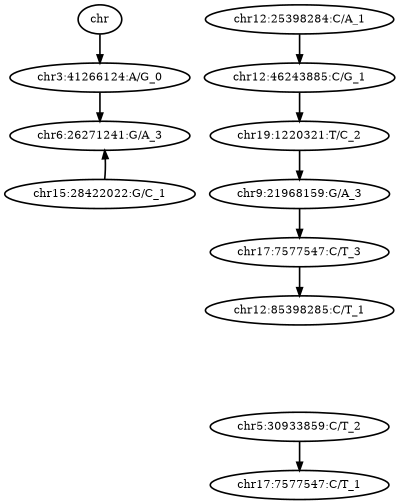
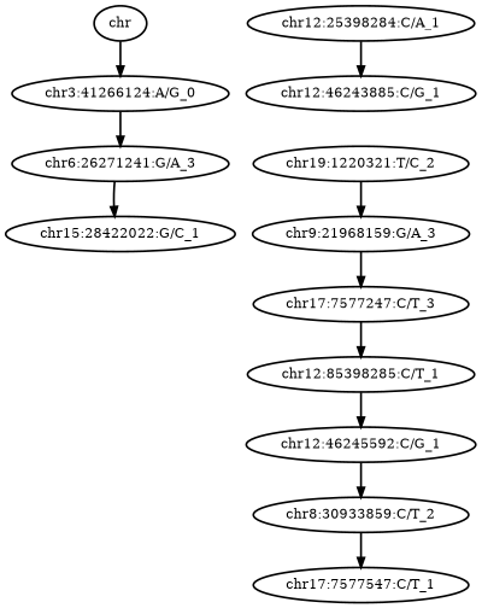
  digraph {
    rankdir=TB
    node [style=bold]
    edge [style=bold]
    n1 [label=chr]
    n2 [label="chr3:41266124:A/G_0"]
    n3 [label="chr6:26271241:G/A_3"]
    n4 [label="chr15:28422022:G/C_1"]
    n5 [label="chr12:25398284:C/A_1"]
    n6 [label="chr12:46243885:C/G_1"]
    n7 [label="chr19:1220321:T/C_2"]
    n8 [label="chr9:21968159:G/A_3"]
-   n9 [label="chr17:7577547:C/T_3"]
+   n9 [label="chr17:7577247:C/T_3"]
    n10 [label="chr12:85398285:C/T_1"]
-   n12 [label="chr5:30933859:C/T_2"]
+   n11 [label="chr12:46245592:C/G_1"]
+   n12 [label="chr8:30933859:C/T_2"]
    n13 [label="chr17:7577547:C/T_1"]
    n1 -> n2
    n2 -> n3
-   n4 -> n3
+   n3 -> n4
    n5 -> n6
-   n6 -> n7
    n7 -> n8
    n8 -> n9
    n9 -> n10
+   n10 -> n11
+   n11 -> n12
    n12 -> n13
  }
